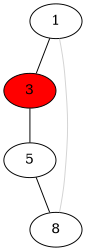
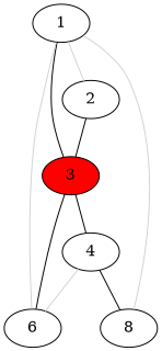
  graph {
    3 [fillcolor=red style=filled]
-   4 [label=5]
+   6
+   4
    n4 [label=8]
    1
+   2
+   3 -- 6
    3 -- 4
+   4 -- 6 [color=lightgray]
    4 -- n4
    1 -- 3
+   1 -- 6 [color=lightgray]
    1 -- n4 [color=lightgray]
+   1 -- 2 [color=lightgray]
+   2 -- 3
  }
